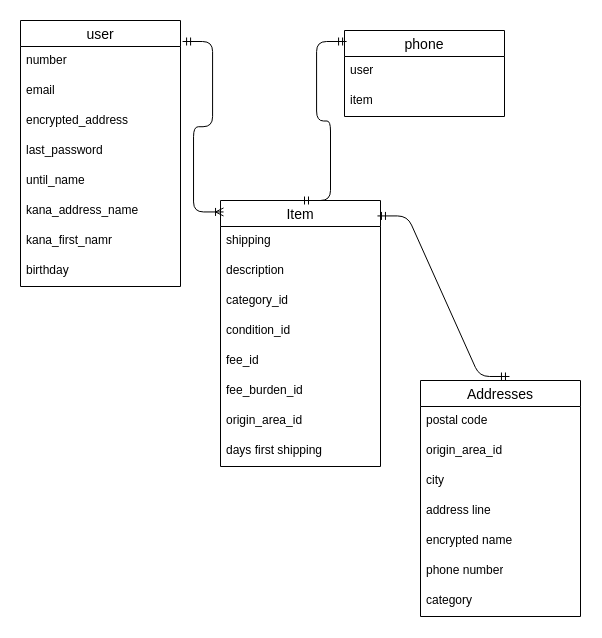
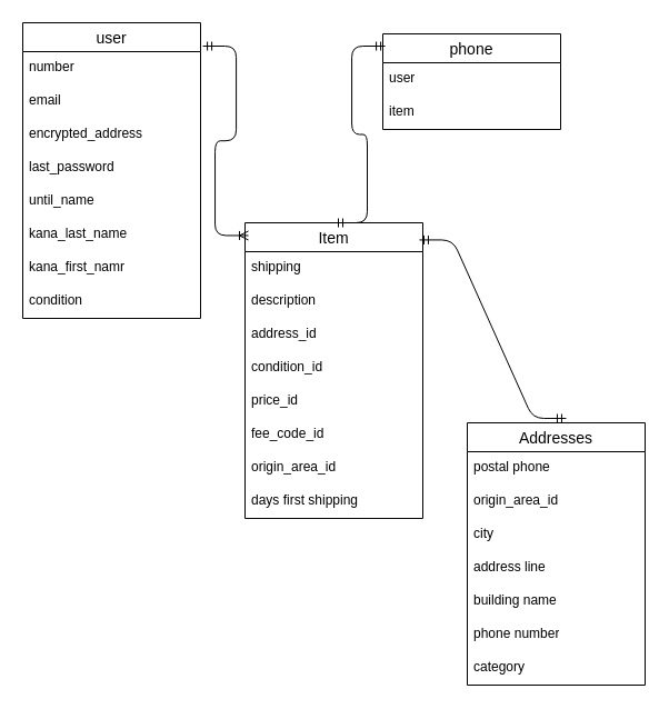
  <mxCell id="0" />
  <mxCell id="1" parent="0" />
  <mxCell id="2" value="user" style="swimlane;fontStyle=0;childLayout=stackLayout;horizontal=1;startSize=26;horizontalStack=0;resizeParent=1;resizeParentMax=0;resizeLast=0;collapsible=1;marginBottom=0;align=center;fontSize=14;" vertex="1" parent="1"><mxGeometry x="20" y="20" width="160" height="266" as="geometry" /></mxCell>
  <mxCell id="3" value="number&lt;div&gt;&lt;br&gt;&lt;/div&gt;" style="text;strokeColor=none;fillColor=none;spacingLeft=4;spacingRight=4;overflow=hidden;rotatable=0;points=[[0,0.5],[1,0.5]];portConstraint=eastwest;fontSize=12;whiteSpace=wrap;html=1;" vertex="1" parent="2"><mxGeometry y="26" width="160" height="30" as="geometry" /></mxCell>
  <mxCell id="4" value="email" style="text;strokeColor=none;fillColor=none;spacingLeft=4;spacingRight=4;overflow=hidden;rotatable=0;points=[[0,0.5],[1,0.5]];portConstraint=eastwest;fontSize=12;whiteSpace=wrap;html=1;" vertex="1" parent="2"><mxGeometry y="56" width="160" height="30" as="geometry" /></mxCell>
  <mxCell id="5" value="encrypted_address" style="text;strokeColor=none;fillColor=none;spacingLeft=4;spacingRight=4;overflow=hidden;rotatable=0;points=[[0,0.5],[1,0.5]];portConstraint=eastwest;fontSize=12;whiteSpace=wrap;html=1;" vertex="1" parent="2"><mxGeometry y="86" width="160" height="30" as="geometry" /></mxCell>
  <mxCell id="6" value="last_password&lt;div&gt;&lt;br&gt;&lt;/div&gt;" style="text;strokeColor=none;fillColor=none;spacingLeft=4;spacingRight=4;overflow=hidden;rotatable=0;points=[[0,0.5],[1,0.5]];portConstraint=eastwest;fontSize=12;whiteSpace=wrap;html=1;" vertex="1" parent="2"><mxGeometry y="116" width="160" height="30" as="geometry" /></mxCell>
  <mxCell id="7" value="until_name" style="text;strokeColor=none;fillColor=none;spacingLeft=4;spacingRight=4;overflow=hidden;rotatable=0;points=[[0,0.5],[1,0.5]];portConstraint=eastwest;fontSize=12;whiteSpace=wrap;html=1;" vertex="1" parent="2"><mxGeometry y="146" width="160" height="30" as="geometry" /></mxCell>
- <mxCell id="8" value="kana_address_name&lt;div&gt;&lt;br&gt;&lt;/div&gt;" style="text;strokeColor=none;fillColor=none;spacingLeft=4;spacingRight=4;overflow=hidden;rotatable=0;points=[[0,0.5],[1,0.5]];portConstraint=eastwest;fontSize=12;whiteSpace=wrap;html=1;" vertex="1" parent="2"><mxGeometry y="176" width="160" height="30" as="geometry" /></mxCell>
+ <mxCell id="8" value="kana_last_name&lt;div&gt;&lt;br&gt;&lt;/div&gt;" style="text;strokeColor=none;fillColor=none;spacingLeft=4;spacingRight=4;overflow=hidden;rotatable=0;points=[[0,0.5],[1,0.5]];portConstraint=eastwest;fontSize=12;whiteSpace=wrap;html=1;" vertex="1" parent="2"><mxGeometry y="176" width="160" height="30" as="geometry" /></mxCell>
  <mxCell id="9" value="kana_first_namr" style="text;strokeColor=none;fillColor=none;spacingLeft=4;spacingRight=4;overflow=hidden;rotatable=0;points=[[0,0.5],[1,0.5]];portConstraint=eastwest;fontSize=12;whiteSpace=wrap;html=1;" vertex="1" parent="2"><mxGeometry y="206" width="160" height="30" as="geometry" /></mxCell>
- <mxCell id="10" value="birthday" style="text;strokeColor=none;fillColor=none;spacingLeft=4;spacingRight=4;overflow=hidden;rotatable=0;points=[[0,0.5],[1,0.5]];portConstraint=eastwest;fontSize=12;whiteSpace=wrap;html=1;" vertex="1" parent="2"><mxGeometry y="236" width="160" height="30" as="geometry" /></mxCell>
+ <mxCell id="10" value="condition" style="text;strokeColor=none;fillColor=none;spacingLeft=4;spacingRight=4;overflow=hidden;rotatable=0;points=[[0,0.5],[1,0.5]];portConstraint=eastwest;fontSize=12;whiteSpace=wrap;html=1;" vertex="1" parent="2"><mxGeometry y="236" width="160" height="30" as="geometry" /></mxCell>
  <mxCell id="11" value="Addresses" style="swimlane;fontStyle=0;childLayout=stackLayout;horizontal=1;startSize=26;horizontalStack=0;resizeParent=1;resizeParentMax=0;resizeLast=0;collapsible=1;marginBottom=0;align=center;fontSize=14;" vertex="1" parent="1"><mxGeometry x="420" y="380" width="160" height="236" as="geometry" /></mxCell>
- <mxCell id="12" value="postal code" style="text;strokeColor=none;fillColor=none;spacingLeft=4;spacingRight=4;overflow=hidden;rotatable=0;points=[[0,0.5],[1,0.5]];portConstraint=eastwest;fontSize=12;whiteSpace=wrap;html=1;" vertex="1" parent="11"><mxGeometry y="26" width="160" height="30" as="geometry" /></mxCell>
+ <mxCell id="12" value="postal phone" style="text;strokeColor=none;fillColor=none;spacingLeft=4;spacingRight=4;overflow=hidden;rotatable=0;points=[[0,0.5],[1,0.5]];portConstraint=eastwest;fontSize=12;whiteSpace=wrap;html=1;" vertex="1" parent="11"><mxGeometry y="26" width="160" height="30" as="geometry" /></mxCell>
  <mxCell id="13" value="origin_area_id&lt;div&gt;&lt;br&gt;&lt;/div&gt;" style="text;strokeColor=none;fillColor=none;spacingLeft=4;spacingRight=4;overflow=hidden;rotatable=0;points=[[0,0.5],[1,0.5]];portConstraint=eastwest;fontSize=12;whiteSpace=wrap;html=1;" vertex="1" parent="11"><mxGeometry y="56" width="160" height="30" as="geometry" /></mxCell>
  <mxCell id="14" value="city" style="text;strokeColor=none;fillColor=none;spacingLeft=4;spacingRight=4;overflow=hidden;rotatable=0;points=[[0,0.5],[1,0.5]];portConstraint=eastwest;fontSize=12;whiteSpace=wrap;html=1;" vertex="1" parent="11"><mxGeometry y="86" width="160" height="30" as="geometry" /></mxCell>
  <mxCell id="15" value="address line" style="text;strokeColor=none;fillColor=none;spacingLeft=4;spacingRight=4;overflow=hidden;rotatable=0;points=[[0,0.5],[1,0.5]];portConstraint=eastwest;fontSize=12;whiteSpace=wrap;html=1;" vertex="1" parent="11"><mxGeometry y="116" width="160" height="30" as="geometry" /></mxCell>
- <mxCell id="16" value="encrypted name" style="text;strokeColor=none;fillColor=none;spacingLeft=4;spacingRight=4;overflow=hidden;rotatable=0;points=[[0,0.5],[1,0.5]];portConstraint=eastwest;fontSize=12;whiteSpace=wrap;html=1;" vertex="1" parent="11"><mxGeometry y="146" width="160" height="30" as="geometry" /></mxCell>
+ <mxCell id="16" value="building name" style="text;strokeColor=none;fillColor=none;spacingLeft=4;spacingRight=4;overflow=hidden;rotatable=0;points=[[0,0.5],[1,0.5]];portConstraint=eastwest;fontSize=12;whiteSpace=wrap;html=1;" vertex="1" parent="11"><mxGeometry y="146" width="160" height="30" as="geometry" /></mxCell>
  <mxCell id="17" value="phone number" style="text;strokeColor=none;fillColor=none;spacingLeft=4;spacingRight=4;overflow=hidden;rotatable=0;points=[[0,0.5],[1,0.5]];portConstraint=eastwest;fontSize=12;whiteSpace=wrap;html=1;" vertex="1" parent="11"><mxGeometry y="176" width="160" height="30" as="geometry" /></mxCell>
  <mxCell id="18" value="category" style="text;strokeColor=none;fillColor=none;spacingLeft=4;spacingRight=4;overflow=hidden;rotatable=0;points=[[0,0.5],[1,0.5]];portConstraint=eastwest;fontSize=12;whiteSpace=wrap;html=1;" vertex="1" parent="11"><mxGeometry y="206" width="160" height="30" as="geometry" /></mxCell>
  <mxCell id="19" value="phone" style="swimlane;fontStyle=0;childLayout=stackLayout;horizontal=1;startSize=26;horizontalStack=0;resizeParent=1;resizeParentMax=0;resizeLast=0;collapsible=1;marginBottom=0;align=center;fontSize=14;" vertex="1" parent="1"><mxGeometry x="344" y="30" width="160" height="86" as="geometry" /></mxCell>
  <mxCell id="20" value="user" style="text;strokeColor=none;fillColor=none;spacingLeft=4;spacingRight=4;overflow=hidden;rotatable=0;points=[[0,0.5],[1,0.5]];portConstraint=eastwest;fontSize=12;whiteSpace=wrap;html=1;" vertex="1" parent="19"><mxGeometry y="26" width="160" height="30" as="geometry" /></mxCell>
  <mxCell id="21" value="item" style="text;strokeColor=none;fillColor=none;spacingLeft=4;spacingRight=4;overflow=hidden;rotatable=0;points=[[0,0.5],[1,0.5]];portConstraint=eastwest;fontSize=12;whiteSpace=wrap;html=1;" vertex="1" parent="19"><mxGeometry y="56" width="160" height="30" as="geometry" /></mxCell>
  <mxCell id="22" value="Item" style="swimlane;fontStyle=0;childLayout=stackLayout;horizontal=1;startSize=26;horizontalStack=0;resizeParent=1;resizeParentMax=0;resizeLast=0;collapsible=1;marginBottom=0;align=center;fontSize=14;" vertex="1" parent="1"><mxGeometry x="220" y="200" width="160" height="266" as="geometry" /></mxCell>
  <mxCell id="23" value="shipping&lt;div&gt;&lt;br&gt;&lt;/div&gt;" style="text;strokeColor=none;fillColor=none;spacingLeft=4;spacingRight=4;overflow=hidden;rotatable=0;points=[[0,0.5],[1,0.5]];portConstraint=eastwest;fontSize=12;whiteSpace=wrap;html=1;" vertex="1" parent="22"><mxGeometry y="26" width="160" height="30" as="geometry" /></mxCell>
  <mxCell id="24" value="&lt;div&gt;description&lt;/div&gt;" style="text;strokeColor=none;fillColor=none;spacingLeft=4;spacingRight=4;overflow=hidden;rotatable=0;points=[[0,0.5],[1,0.5]];portConstraint=eastwest;fontSize=12;whiteSpace=wrap;html=1;" vertex="1" parent="22"><mxGeometry y="56" width="160" height="30" as="geometry" /></mxCell>
- <mxCell id="25" value="category_id" style="text;strokeColor=none;fillColor=none;spacingLeft=4;spacingRight=4;overflow=hidden;rotatable=0;points=[[0,0.5],[1,0.5]];portConstraint=eastwest;fontSize=12;whiteSpace=wrap;html=1;" vertex="1" parent="22"><mxGeometry y="86" width="160" height="30" as="geometry" /></mxCell>
+ <mxCell id="25" value="address_id" style="text;strokeColor=none;fillColor=none;spacingLeft=4;spacingRight=4;overflow=hidden;rotatable=0;points=[[0,0.5],[1,0.5]];portConstraint=eastwest;fontSize=12;whiteSpace=wrap;html=1;" vertex="1" parent="22"><mxGeometry y="86" width="160" height="30" as="geometry" /></mxCell>
  <mxCell id="26" value="condition_id" style="text;strokeColor=none;fillColor=none;spacingLeft=4;spacingRight=4;overflow=hidden;rotatable=0;points=[[0,0.5],[1,0.5]];portConstraint=eastwest;fontSize=12;whiteSpace=wrap;html=1;" vertex="1" parent="22"><mxGeometry y="116" width="160" height="30" as="geometry" /></mxCell>
- <mxCell id="27" value="fee_id&lt;div&gt;&lt;br&gt;&lt;/div&gt;" style="text;strokeColor=none;fillColor=none;spacingLeft=4;spacingRight=4;overflow=hidden;rotatable=0;points=[[0,0.5],[1,0.5]];portConstraint=eastwest;fontSize=12;whiteSpace=wrap;html=1;" vertex="1" parent="22"><mxGeometry y="146" width="160" height="30" as="geometry" /></mxCell>
- <mxCell id="28" value="fee_burden_id" style="text;strokeColor=none;fillColor=none;spacingLeft=4;spacingRight=4;overflow=hidden;rotatable=0;points=[[0,0.5],[1,0.5]];portConstraint=eastwest;fontSize=12;whiteSpace=wrap;html=1;" vertex="1" parent="22"><mxGeometry y="176" width="160" height="30" as="geometry" /></mxCell>
+ <mxCell id="27" value="price_id&lt;div&gt;&lt;br&gt;&lt;/div&gt;" style="text;strokeColor=none;fillColor=none;spacingLeft=4;spacingRight=4;overflow=hidden;rotatable=0;points=[[0,0.5],[1,0.5]];portConstraint=eastwest;fontSize=12;whiteSpace=wrap;html=1;" vertex="1" parent="22"><mxGeometry y="146" width="160" height="30" as="geometry" /></mxCell>
+ <mxCell id="28" value="fee_code_id" style="text;strokeColor=none;fillColor=none;spacingLeft=4;spacingRight=4;overflow=hidden;rotatable=0;points=[[0,0.5],[1,0.5]];portConstraint=eastwest;fontSize=12;whiteSpace=wrap;html=1;" vertex="1" parent="22"><mxGeometry y="176" width="160" height="30" as="geometry" /></mxCell>
  <mxCell id="29" value="&lt;span style=&quot;color: rgb(0, 0, 0);&quot;&gt;origin_area_id&lt;/span&gt;" style="text;strokeColor=none;fillColor=none;spacingLeft=4;spacingRight=4;overflow=hidden;rotatable=0;points=[[0,0.5],[1,0.5]];portConstraint=eastwest;fontSize=12;whiteSpace=wrap;html=1;" vertex="1" parent="22"><mxGeometry y="206" width="160" height="30" as="geometry" /></mxCell>
  <mxCell id="30" value="days first shipping" style="text;strokeColor=none;fillColor=none;spacingLeft=4;spacingRight=4;overflow=hidden;rotatable=0;points=[[0,0.5],[1,0.5]];portConstraint=eastwest;fontSize=12;whiteSpace=wrap;html=1;" vertex="1" parent="22"><mxGeometry y="236" width="160" height="30" as="geometry" /></mxCell>
  <mxCell id="31" value="" style="edgeStyle=entityRelationEdgeStyle;fontSize=12;html=1;endArrow=ERoneToMany;startArrow=ERmandOne;exitX=1.013;exitY=0.079;exitDx=0;exitDy=0;exitPerimeter=0;entryX=0.019;entryY=0.043;entryDx=0;entryDy=0;entryPerimeter=0;" edge="1" parent="1" source="2" target="22"><mxGeometry width="100" height="100" relative="1" as="geometry"><mxPoint x="170" y="298.99" as="sourcePoint" /><mxPoint x="280" y="140" as="targetPoint" /></mxGeometry></mxCell>
  <mxCell id="32" value="" style="edgeStyle=entityRelationEdgeStyle;fontSize=12;html=1;endArrow=ERmandOne;startArrow=ERmandOne;entryX=0.981;entryY=0.058;entryDx=0;entryDy=0;entryPerimeter=0;exitX=0.556;exitY=-0.017;exitDx=0;exitDy=0;exitPerimeter=0;" edge="1" parent="1" source="11" target="22"><mxGeometry width="100" height="100" relative="1" as="geometry"><mxPoint x="570" y="390" as="sourcePoint" /><mxPoint x="350" y="220" as="targetPoint" /></mxGeometry></mxCell>
  <mxCell id="33" value="" style="edgeStyle=entityRelationEdgeStyle;fontSize=12;html=1;endArrow=ERmandOne;startArrow=ERmandOne;exitX=0.013;exitY=0.128;exitDx=0;exitDy=0;entryX=0.5;entryY=0;entryDx=0;entryDy=0;exitPerimeter=0;" edge="1" parent="1" source="19" target="22"><mxGeometry width="100" height="100" relative="1" as="geometry"><mxPoint x="656" y="-10" as="sourcePoint" /><mxPoint x="300" y="190" as="targetPoint" /></mxGeometry></mxCell>
